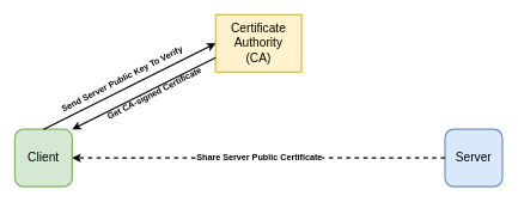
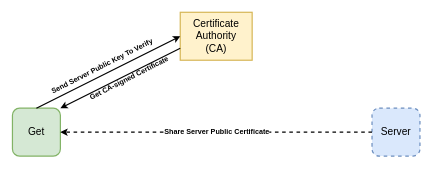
  <mxCell id="0" />
  <mxCell id="1" parent="0" />
- <mxCell id="2" value="&lt;font style=&quot;font-size: 17px&quot;&gt;Client&lt;/font&gt;" style="rounded=1;whiteSpace=wrap;html=1;strokeWidth=2;fillColor=#d5e8d4;strokeColor=#82b366;" vertex="1" parent="1"><mxGeometry x="20" y="180" width="80" height="80" as="geometry" /></mxCell>
- <mxCell id="3" value="&lt;font style=&quot;font-size: 17px&quot;&gt;Server&lt;/font&gt;" style="rounded=1;whiteSpace=wrap;html=1;strokeWidth=2;fillColor=#dae8fc;strokeColor=#6c8ebf;" vertex="1" parent="1"><mxGeometry x="620" y="180" width="80" height="80" as="geometry" /></mxCell>
+ <mxCell id="2" value="&lt;font style=&quot;font-size: 17px&quot;&gt;Get&lt;/font&gt;" style="rounded=1;whiteSpace=wrap;html=1;strokeWidth=2;fillColor=#d5e8d4;strokeColor=#82b366;" vertex="1" parent="1"><mxGeometry x="20" y="180" width="80" height="80" as="geometry" /></mxCell>
+ <mxCell id="3" value="&lt;font style=&quot;font-size: 17px&quot;&gt;Server&lt;/font&gt;" style="rounded=1;whiteSpace=wrap;html=1;strokeWidth=2;fillColor=#dae8fc;strokeColor=#6c8ebf;dashed=1;" vertex="1" parent="1"><mxGeometry x="620" y="180" width="80" height="80" as="geometry" /></mxCell>
  <mxCell id="4" value="&lt;font style=&quot;font-size: 17px&quot;&gt;Certificate Authority&lt;br&gt;(CA)&lt;br&gt;&lt;/font&gt;" style="whiteSpace=wrap;html=1;strokeWidth=2;fillColor=#fff2cc;strokeColor=#d6b656;rounded=0;" vertex="1" parent="1"><mxGeometry x="300" y="20" width="120" height="80" as="geometry" /></mxCell>
  <mxCell id="5" value="" style="endArrow=classic;html=1;strokeWidth=2;entryX=0;entryY=0.5;entryDx=0;entryDy=0;exitX=0.5;exitY=0;exitDx=0;exitDy=0;" edge="1" parent="1" source="2" target="4"><mxGeometry width="50" height="50" relative="1" as="geometry"><mxPoint x="470" y="280" as="sourcePoint" /><mxPoint x="520" y="230" as="targetPoint" /></mxGeometry></mxCell>
  <mxCell id="6" value="" style="endArrow=classic;html=1;strokeWidth=2;entryX=1;entryY=0;entryDx=0;entryDy=0;exitX=0;exitY=0.75;exitDx=0;exitDy=0;" edge="1" parent="1" source="4" target="2"><mxGeometry width="50" height="50" relative="1" as="geometry"><mxPoint x="360" y="180" as="sourcePoint" /><mxPoint x="520" y="100" as="targetPoint" /></mxGeometry></mxCell>
  <mxCell id="7" value="" style="endArrow=classic;html=1;strokeWidth=2;entryX=1;entryY=0.5;entryDx=0;entryDy=0;exitX=0;exitY=0.5;exitDx=0;exitDy=0;dashed=1;" edge="1" parent="1" source="3" target="2"><mxGeometry width="50" height="50" relative="1" as="geometry"><mxPoint x="470" y="280" as="sourcePoint" /><mxPoint x="520" y="230" as="targetPoint" /></mxGeometry></mxCell>
  <mxCell id="8" value="&lt;b&gt;Share Server Public Certificate&lt;/b&gt;" style="text;html=1;align=center;verticalAlign=middle;resizable=0;points=[];labelBackgroundColor=#ffffff;" vertex="1" connectable="0" parent="7"><mxGeometry y="-2" relative="1" as="geometry"><mxPoint as="offset" /></mxGeometry></mxCell>
  <mxCell id="9" value="&lt;b&gt;Send Server Public Key To Verify&lt;/b&gt;" style="text;html=1;strokeColor=none;fillColor=none;align=center;verticalAlign=middle;whiteSpace=wrap;rounded=0;rotation=333;" vertex="1" parent="1"><mxGeometry x="70" y="100" width="200" height="20" as="geometry" /></mxCell>
  <mxCell id="10" value="&lt;b&gt;Get CA-signed Certificate&lt;/b&gt;" style="text;html=1;strokeColor=none;fillColor=none;align=center;verticalAlign=middle;whiteSpace=wrap;rounded=0;rotation=333;" vertex="1" parent="1"><mxGeometry x="140" y="120" width="150" height="20" as="geometry" /></mxCell>
